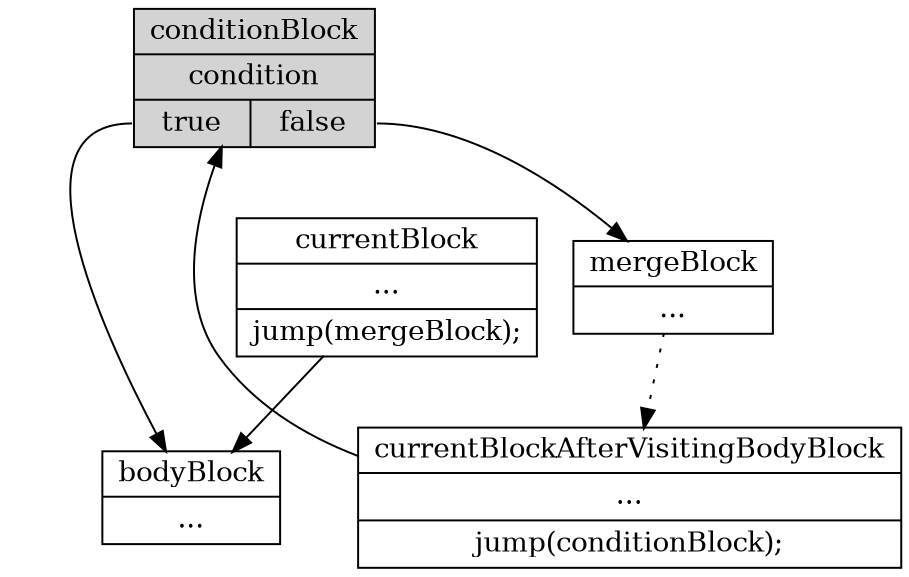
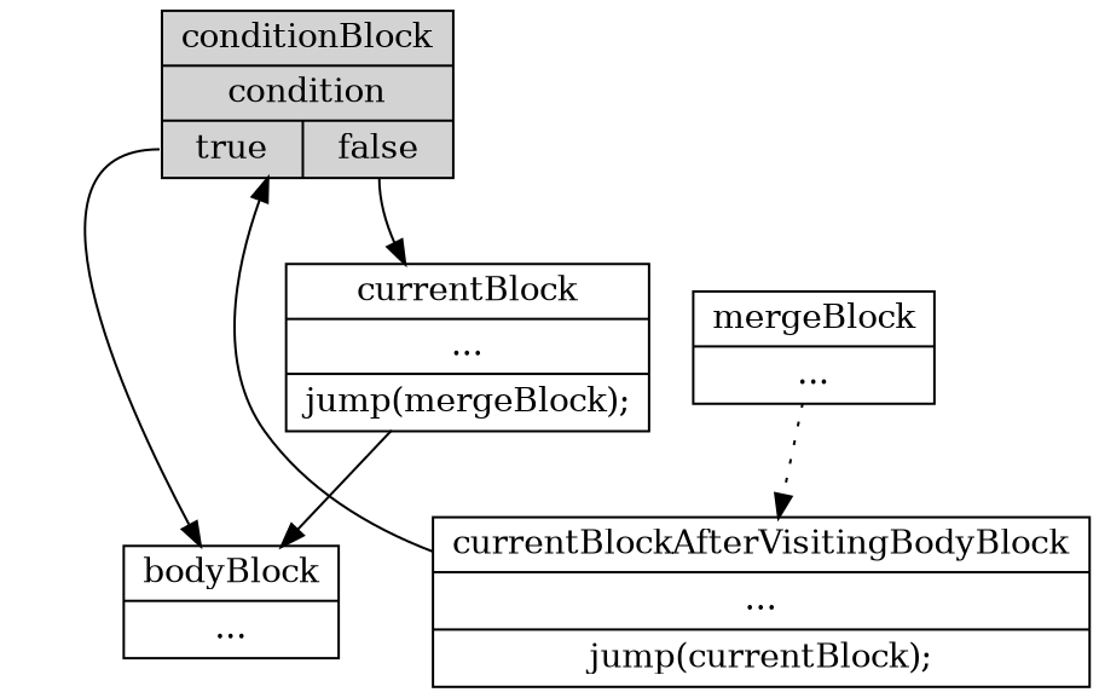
  digraph {
    node [shape=record]
    n1 [color=black fillcolor=lightgrey label="{conditionBlock|condition|{<true>true|<false>false}}" style=filled]
    n2 [label="{bodyBlock|...}"]
    n3 [label="{mergeBlock|...}"]
-   n4 [label="{currentBlockAfterVisitingBodyBlock|...|jump(conditionBlock);}"]
+   n4 [label="{currentBlockAfterVisitingBodyBlock|...|jump(currentBlock);}"]
    n5 [label="{currentBlock|...|jump(mergeBlock);}"]
    n1 -> n2 [tailport=true]
-   n1 -> n3 [tailport=false]
+   n1 -> n5 [tailport=false]
    n3 -> n4 [style=dotted]
    n4 -> n1
    n5 -> n2
  }
